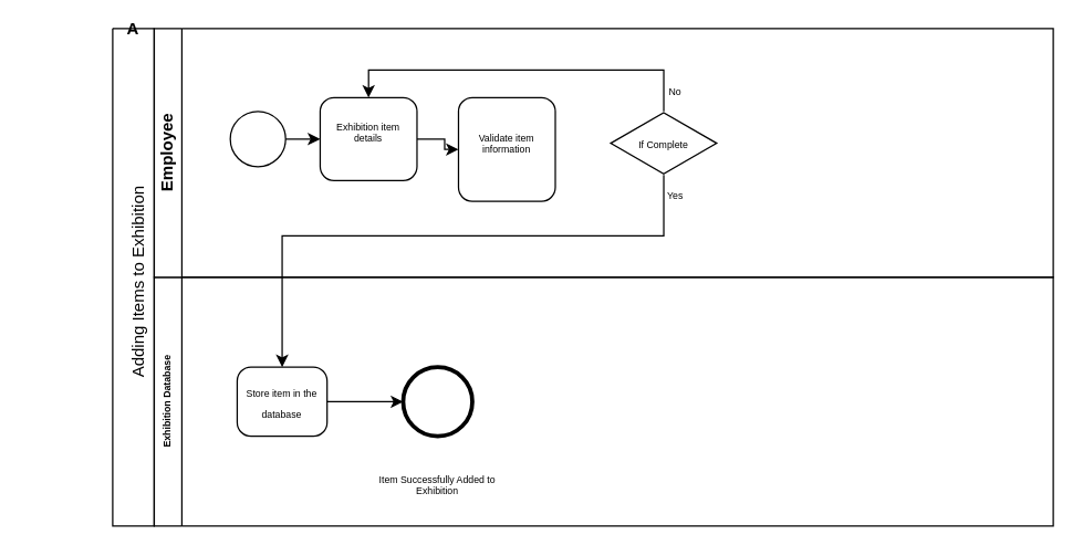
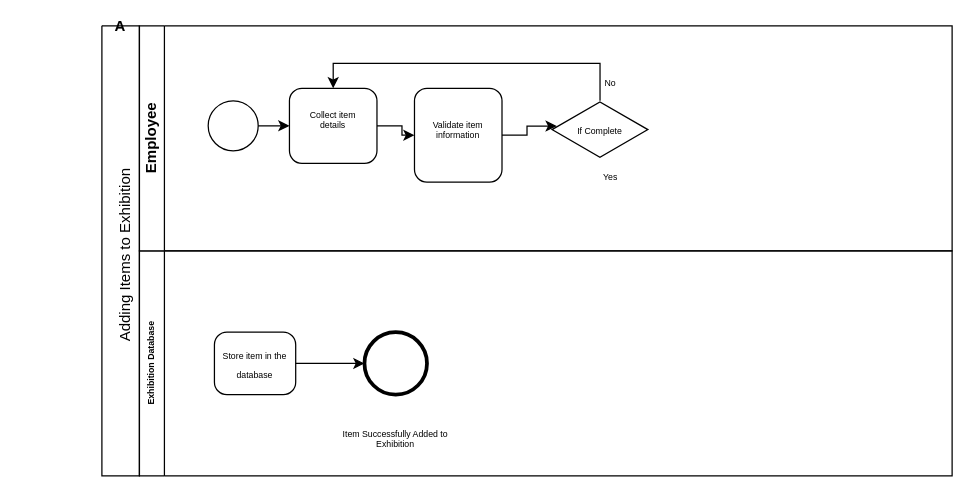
  <mxCell id="0" />
  <mxCell id="1" parent="0" />
  <mxCell id="2" value="Exhibition Database" style="swimlane;startSize=20;horizontal=0;html=1;whiteSpace=wrap;fontSize=7;" vertex="1" parent="1"><mxGeometry x="111" y="200" width="650" height="180" as="geometry" /></mxCell>
  <mxCell id="3" value="&lt;font style=&quot;font-size: 7px;&quot;&gt;Store item in the database&lt;br&gt;&lt;/font&gt;" style="points=[[0.25,0,0],[0.5,0,0],[0.75,0,0],[1,0.25,0],[1,0.5,0],[1,0.75,0],[0.75,1,0],[0.5,1,0],[0.25,1,0],[0,0.75,0],[0,0.5,0],[0,0.25,0]];shape=mxgraph.bpmn.task;whiteSpace=wrap;rectStyle=rounded;size=10;html=1;container=1;expand=0;collapsible=0;taskMarker=abstract;" vertex="1" parent="2"><mxGeometry x="60" y="65" width="65" height="50" as="geometry" /></mxCell>
  <mxCell id="4" value="" style="points=[[0.145,0.145,0],[0.5,0,0],[0.855,0.145,0],[1,0.5,0],[0.855,0.855,0],[0.5,1,0],[0.145,0.855,0],[0,0.5,0]];shape=mxgraph.bpmn.event;html=1;verticalLabelPosition=bottom;labelBackgroundColor=#ffffff;verticalAlign=top;align=center;perimeter=ellipsePerimeter;outlineConnect=0;aspect=fixed;outline=end;symbol=terminate2;" vertex="1" parent="2"><mxGeometry x="180" y="65" width="50" height="50" as="geometry" /></mxCell>
  <mxCell id="5" style="edgeStyle=orthogonalEdgeStyle;rounded=0;orthogonalLoop=1;jettySize=auto;html=1;entryX=0;entryY=0.5;entryDx=0;entryDy=0;entryPerimeter=0;" edge="1" parent="2" source="3" target="4"><mxGeometry relative="1" as="geometry" /></mxCell>
  <mxCell id="6" value="&#10;Item Successfully Added to Exhibition&#10;&#10;" style="text;html=1;align=center;verticalAlign=middle;whiteSpace=wrap;rounded=0;fontSize=7;" vertex="1" parent="2"><mxGeometry x="160" y="135" width="90" height="40" as="geometry" /></mxCell>
  <mxCell id="7" value="Employee" style="swimlane;startSize=20;horizontal=0;html=1;whiteSpace=wrap;" vertex="1" parent="1"><mxGeometry x="111" y="20" width="650" height="180" as="geometry" /></mxCell>
  <mxCell id="8" value="" style="points=[[0.145,0.145,0],[0.5,0,0],[0.855,0.145,0],[1,0.5,0],[0.855,0.855,0],[0.5,1,0],[0.145,0.855,0],[0,0.5,0]];shape=mxgraph.bpmn.event;html=1;verticalLabelPosition=bottom;labelBackgroundColor=#ffffff;verticalAlign=top;align=center;perimeter=ellipsePerimeter;outlineConnect=0;aspect=fixed;outline=standard;symbol=general;" vertex="1" parent="7"><mxGeometry x="55" y="60" width="40" height="40" as="geometry" /></mxCell>
  <mxCell id="9" style="edgeStyle=orthogonalEdgeStyle;rounded=0;orthogonalLoop=1;jettySize=auto;html=1;" edge="1" parent="7" source="10" target="13"><mxGeometry relative="1" as="geometry" /></mxCell>
  <mxCell id="10" value="" style="points=[[0.25,0,0],[0.5,0,0],[0.75,0,0],[1,0.25,0],[1,0.5,0],[1,0.75,0],[0.75,1,0],[0.5,1,0],[0.25,1,0],[0,0.75,0],[0,0.5,0],[0,0.25,0]];shape=mxgraph.bpmn.task;whiteSpace=wrap;rectStyle=rounded;size=10;html=1;container=1;expand=0;collapsible=0;taskMarker=abstract;" vertex="1" parent="7"><mxGeometry x="120" y="50" width="70" height="60" as="geometry" /></mxCell>
- <mxCell id="11" value="&#10;Exhibition item details&#10;&#10;" style="text;html=1;align=center;verticalAlign=middle;whiteSpace=wrap;rounded=0;fontSize=7;" vertex="1" parent="10"><mxGeometry x="5" y="15" width="60" height="30" as="geometry" /></mxCell>
+ <mxCell id="11" value="&#10;Collect item details&#10;&#10;" style="text;html=1;align=center;verticalAlign=middle;whiteSpace=wrap;rounded=0;fontSize=7;" vertex="1" parent="10"><mxGeometry x="5" y="15" width="60" height="30" as="geometry" /></mxCell>
  <mxCell id="12" style="edgeStyle=orthogonalEdgeStyle;rounded=0;orthogonalLoop=1;jettySize=auto;html=1;entryX=0;entryY=0.5;entryDx=0;entryDy=0;entryPerimeter=0;" edge="1" parent="7" source="8" target="10"><mxGeometry relative="1" as="geometry" /></mxCell>
  <mxCell id="13" value="&#10; Validate item information&#10;&#10;" style="points=[[0.25,0,0],[0.5,0,0],[0.75,0,0],[1,0.25,0],[1,0.5,0],[1,0.75,0],[0.75,1,0],[0.5,1,0],[0.25,1,0],[0,0.75,0],[0,0.5,0],[0,0.25,0]];shape=mxgraph.bpmn.task;whiteSpace=wrap;rectStyle=rounded;size=10;html=1;container=1;expand=0;collapsible=0;taskMarker=abstract;fontSize=7;" vertex="1" parent="7"><mxGeometry x="220" y="50" width="70" height="75" as="geometry" /></mxCell>
  <mxCell id="14" value="&lt;font style=&quot;font-size: 7px;&quot;&gt;If Complete&lt;/font&gt;" style="html=1;whiteSpace=wrap;aspect=fixed;shape=isoRectangle;" vertex="1" parent="7"><mxGeometry x="330" y="60" width="76.67" height="46" as="geometry" /></mxCell>
+ <mxCell id="15" style="edgeStyle=orthogonalEdgeStyle;rounded=0;orthogonalLoop=1;jettySize=auto;html=1;entryX=0.049;entryY=0.439;entryDx=0;entryDy=0;entryPerimeter=0;" edge="1" parent="7" source="13" target="14"><mxGeometry relative="1" as="geometry" /></mxCell>
  <mxCell id="16" style="edgeStyle=orthogonalEdgeStyle;rounded=0;orthogonalLoop=1;jettySize=auto;html=1;entryX=0.5;entryY=0;entryDx=0;entryDy=0;entryPerimeter=0;" edge="1" parent="7" source="14" target="10"><mxGeometry relative="1" as="geometry"><Array as="points"><mxPoint x="368" y="30" /><mxPoint x="155" y="30" /></Array></mxGeometry></mxCell>
  <mxCell id="17" value="&lt;font style=&quot;font-size: 7px;&quot;&gt;No&lt;/font&gt;" style="text;html=1;align=center;verticalAlign=middle;whiteSpace=wrap;rounded=0;" vertex="1" parent="7"><mxGeometry x="346.67" y="30" width="60" height="30" as="geometry" /></mxCell>
  <mxCell id="18" value="&lt;font style=&quot;font-size: 7px;&quot;&gt;Yes&lt;/font&gt;" style="text;html=1;align=center;verticalAlign=middle;whiteSpace=wrap;rounded=0;" vertex="1" parent="7"><mxGeometry x="346.67" y="105" width="60" height="30" as="geometry" /></mxCell>
  <mxCell id="19" value="A" style="swimlane;startSize=0;" vertex="1" parent="1"><mxGeometry x="81" y="20" width="30" height="360" as="geometry" /></mxCell>
- <mxCell id="20" style="edgeStyle=orthogonalEdgeStyle;rounded=0;orthogonalLoop=1;jettySize=auto;html=1;entryX=0.5;entryY=0;entryDx=0;entryDy=0;entryPerimeter=0;" edge="1" parent="1" source="14" target="3"><mxGeometry relative="1" as="geometry"><Array as="points"><mxPoint x="479" y="170" /><mxPoint x="204" y="170" /></Array></mxGeometry></mxCell>
  <mxCell id="21" value="Adding Items to Exhibition" style="text;html=1;align=center;verticalAlign=middle;resizable=0;points=[];autosize=1;strokeColor=none;fillColor=none;rotation=-90;" vertex="1" parent="1"><mxGeometry x="20" y="189" width="160" height="30" as="geometry" /></mxCell>
